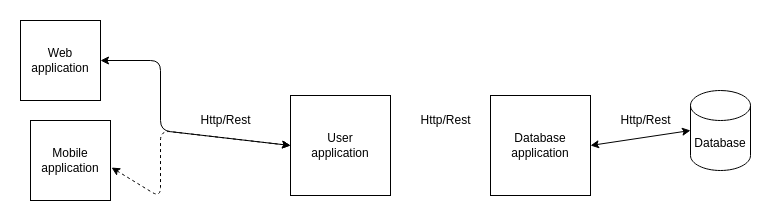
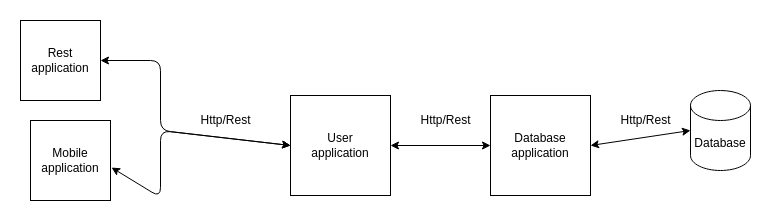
  <mxCell id="0" />
  <mxCell id="1" parent="0" />
  <mxCell id="2" value="User &lt;br&gt;application" style="whiteSpace=wrap;html=1;aspect=fixed;" vertex="1" parent="1"><mxGeometry x="290" y="95" width="100" height="100" as="geometry" /></mxCell>
  <mxCell id="3" value="Database application" style="whiteSpace=wrap;html=1;aspect=fixed;" vertex="1" parent="1"><mxGeometry x="490" y="95" width="100" height="100" as="geometry" /></mxCell>
  <mxCell id="4" value="Database" style="shape=cylinder3;whiteSpace=wrap;html=1;boundedLbl=1;backgroundOutline=1;size=15;" vertex="1" parent="1"><mxGeometry x="690" y="90" width="60" height="80" as="geometry" /></mxCell>
  <mxCell id="5" value="Mobile application" style="whiteSpace=wrap;html=1;aspect=fixed;" vertex="1" parent="1"><mxGeometry x="30" y="120" width="80" height="80" as="geometry" /></mxCell>
- <mxCell id="6" value="Web application" style="whiteSpace=wrap;html=1;aspect=fixed;" vertex="1" parent="1"><mxGeometry x="20" y="20" width="80" height="80" as="geometry" /></mxCell>
+ <mxCell id="6" value="Rest application" style="whiteSpace=wrap;html=1;aspect=fixed;" vertex="1" parent="1"><mxGeometry x="20" y="20" width="80" height="80" as="geometry" /></mxCell>
+ <mxCell id="7" value="" style="endArrow=classic;startArrow=classic;html=1;entryX=0;entryY=0.5;entryDx=0;entryDy=0;exitX=1;exitY=0.5;exitDx=0;exitDy=0;" edge="1" parent="1" source="2" target="3"><mxGeometry width="50" height="50" relative="1" as="geometry"><mxPoint x="350" y="160" as="sourcePoint" /><mxPoint x="400" y="110" as="targetPoint" /></mxGeometry></mxCell>
  <mxCell id="8" value="Http/Rest" style="text;html=1;align=center;verticalAlign=middle;resizable=0;points=[];autosize=1;strokeColor=none;" vertex="1" parent="1"><mxGeometry x="410" y="110" width="70" height="20" as="geometry" /></mxCell>
  <mxCell id="9" value="" style="endArrow=classic;startArrow=classic;html=1;entryX=0;entryY=0.5;entryDx=0;entryDy=0;entryPerimeter=0;exitX=1;exitY=0.5;exitDx=0;exitDy=0;" edge="1" parent="1" source="3" target="4"><mxGeometry width="50" height="50" relative="1" as="geometry"><mxPoint x="570" y="180" as="sourcePoint" /><mxPoint x="620" y="130" as="targetPoint" /></mxGeometry></mxCell>
  <mxCell id="10" value="Http/Rest" style="text;html=1;align=center;verticalAlign=middle;resizable=0;points=[];autosize=1;strokeColor=none;" vertex="1" parent="1"><mxGeometry x="610" y="110" width="70" height="20" as="geometry" /></mxCell>
  <mxCell id="11" value="" style="endArrow=classic;startArrow=classic;html=1;entryX=0;entryY=0.5;entryDx=0;entryDy=0;exitX=1;exitY=0.5;exitDx=0;exitDy=0;" edge="1" parent="1" source="6" target="2"><mxGeometry width="50" height="50" relative="1" as="geometry"><mxPoint x="120" y="120" as="sourcePoint" /><mxPoint x="170" y="70" as="targetPoint" /><Array as="points"><mxPoint x="160" y="60" /><mxPoint x="160" y="130" /></Array></mxGeometry></mxCell>
- <mxCell id="12" value="" style="endArrow=classic;startArrow=classic;html=1;entryX=0;entryY=0.5;entryDx=0;entryDy=0;exitX=1.013;exitY=0.588;exitDx=0;exitDy=0;exitPerimeter=0;dashed=1;" edge="1" parent="1" source="5" target="2"><mxGeometry width="50" height="50" relative="1" as="geometry"><mxPoint x="160" y="200" as="sourcePoint" /><mxPoint x="180" y="80" as="targetPoint" /><Array as="points"><mxPoint x="160" y="197" /><mxPoint x="160" y="130" /></Array></mxGeometry></mxCell>
+ <mxCell id="12" value="" style="endArrow=classic;startArrow=classic;html=1;entryX=0;entryY=0.5;entryDx=0;entryDy=0;exitX=1.013;exitY=0.588;exitDx=0;exitDy=0;exitPerimeter=0;" edge="1" parent="1" source="5" target="2"><mxGeometry width="50" height="50" relative="1" as="geometry"><mxPoint x="160" y="200" as="sourcePoint" /><mxPoint x="180" y="80" as="targetPoint" /><Array as="points"><mxPoint x="160" y="197" /><mxPoint x="160" y="130" /></Array></mxGeometry></mxCell>
  <mxCell id="13" value="Http/Rest" style="text;html=1;align=center;verticalAlign=middle;resizable=0;points=[];autosize=1;strokeColor=none;" vertex="1" parent="1"><mxGeometry x="190" y="110" width="70" height="20" as="geometry" /></mxCell>
